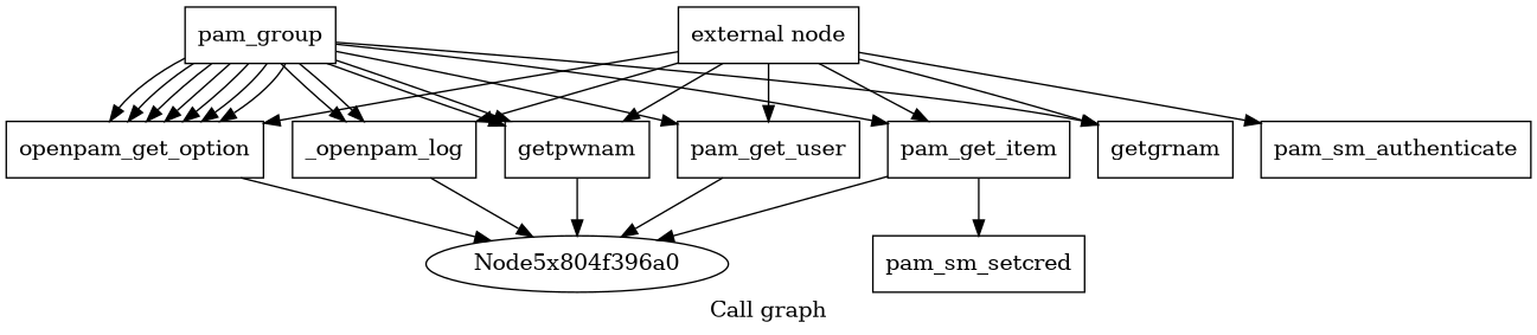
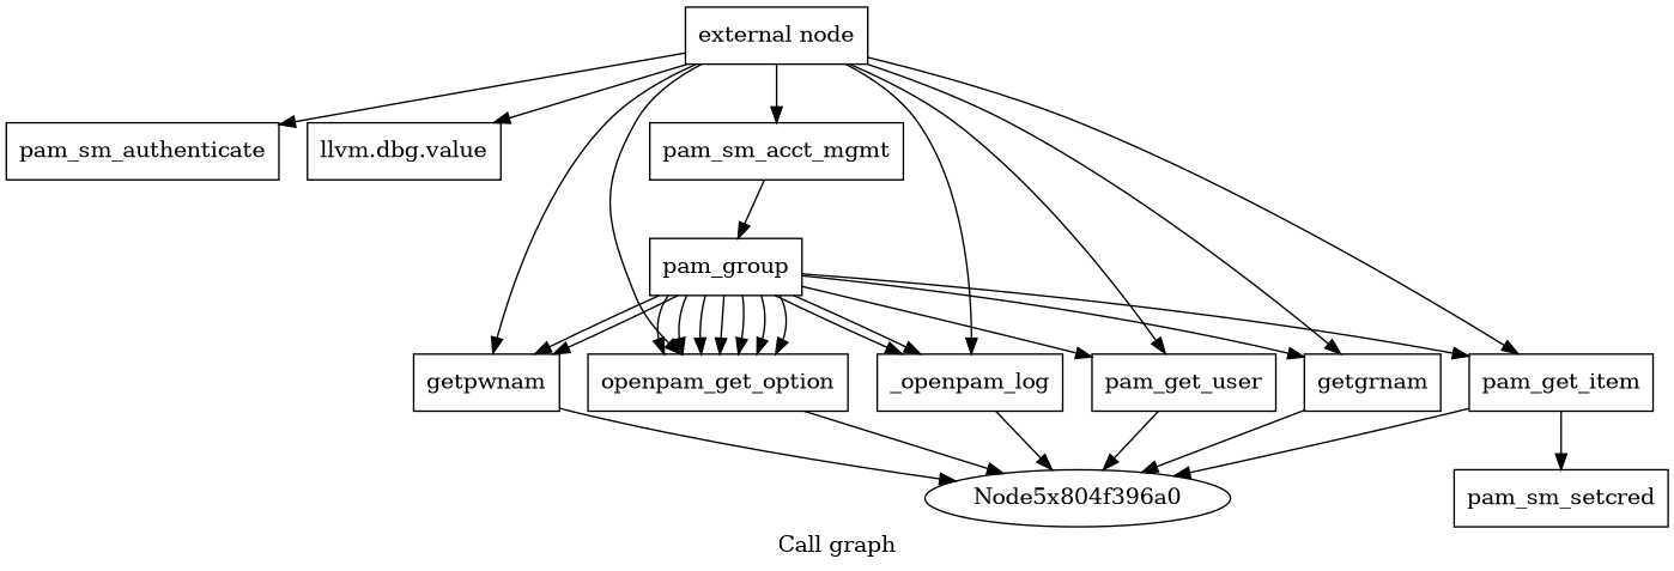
  digraph {
    label="Call graph"
    node [shape=record]
    n1 [label="{external node}"]
    n2 [label="{pam_sm_authenticate}"]
+   n3 [label="{llvm.dbg.value}"]
    n4 [label="{pam_get_user}"]
    n5 [label="{getpwnam}"]
    n6 [label="{openpam_get_option}"]
    n7 [label="{_openpam_log}"]
    n8 [label="{pam_get_item}"]
    n9 [label="{getgrnam}"]
+   n10 [label="{pam_sm_acct_mgmt}"]
    n11 [label=Node5x804f396a0 shape=""]
    n12 [label="{pam_sm_setcred}"]
    n13 [label="{pam_group}"]
    n1 -> n2
+   n1 -> n3
    n1 -> n4
    n1 -> n5
    n1 -> n6
    n1 -> n7
    n1 -> n8
    n1 -> n9
+   n1 -> n10
    n4 -> n11
    n5 -> n11
    n6 -> n11
    n7 -> n11
    n8 -> n11
    n8 -> n12
+   n9 -> n11
+   n10 -> n13
    n13 -> n4
    n13 -> n5
    n13 -> n5
    n13 -> n6
    n13 -> n6
    n13 -> n6
    n13 -> n6
    n13 -> n6
    n13 -> n6
    n13 -> n6
    n13 -> n7
    n13 -> n7
    n13 -> n8
    n13 -> n9
  }
